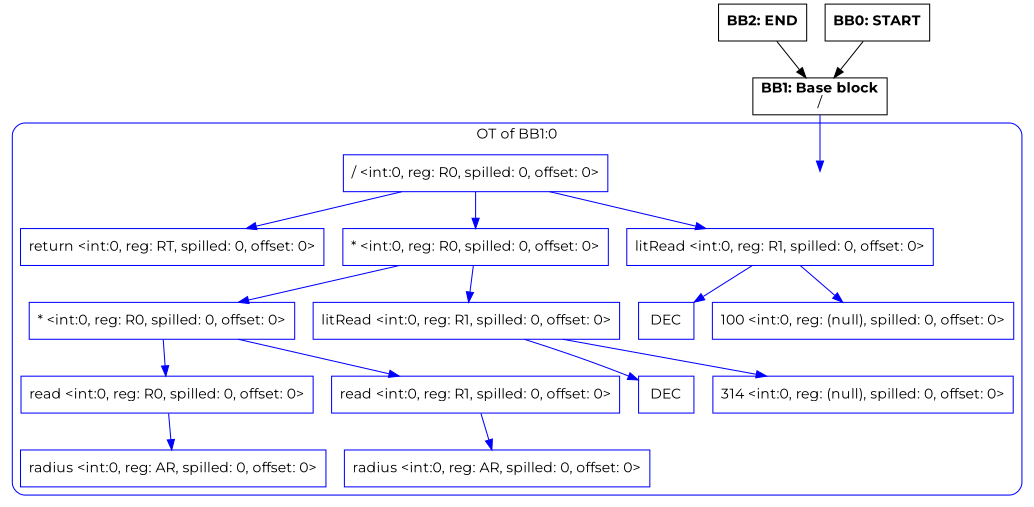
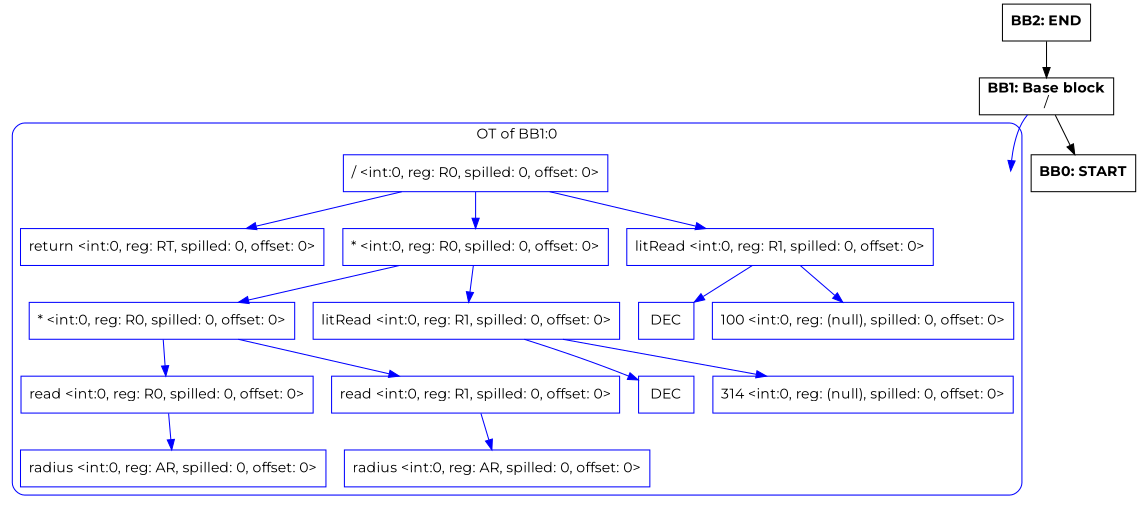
  digraph {
    compound=true
    fontname=Montserrat
    splines=true
    node [fontname=Montserrat shape=rectangle color=blue]
    edge [color=blue fontname=Montserrat]
    entry0 [shape=point style=invis color=""]
    n2 [label="return <int:0, reg: RT, spilled: 0, offset: 0>"]
    n3 [label="/ <int:0, reg: R0, spilled: 0, offset: 0>"]
    n4 [label="* <int:0, reg: R0, spilled: 0, offset: 0>"]
    n5 [label="litRead <int:0, reg: R1, spilled: 0, offset: 0>"]
    n6 [label="* <int:0, reg: R0, spilled: 0, offset: 0>"]
    n7 [label="litRead <int:0, reg: R1, spilled: 0, offset: 0>"]
    n8 [label="read <int:0, reg: R0, spilled: 0, offset: 0>"]
    n9 [label="read <int:0, reg: R1, spilled: 0, offset: 0>"]
    n10 [label="radius <int:0, reg: AR, spilled: 0, offset: 0>"]
    n11 [label="radius <int:0, reg: AR, spilled: 0, offset: 0>"]
    n12 [label=DEC]
    n13 [label="314 <int:0, reg: (null), spilled: 0, offset: 0>"]
    n14 [label=DEC]
    n15 [label="100 <int:0, reg: (null), spilled: 0, offset: 0>"]
    n16 [label=<<B>BB2: END</B><BR ALIGN="CENTER"/>> color=""]
    n17 [label=<<B>BB1: Base block</B><BR ALIGN="CENTER"/>/<BR ALIGN="CENTER"/>> color=""]
    n18 [label=<<B>BB0: START</B><BR ALIGN="CENTER"/>> color=""]
    subgraph cluster_1 {
      color=blue
      label="OT of BB1:0"
      style=rounded
      entry0
      n2
      n3
      n4
      n5
      n6
      n7
      n8
      n9
      n10
      n11
      n12
      n13
      n14
      n15
    }
    n3 -> n2
    n3 -> n4
    n3 -> n5
    n4 -> n6
    n4 -> n7
    n5 -> n14
    n5 -> n15
    n6 -> n8
    n6 -> n9
    n7 -> n12
    n7 -> n13
    n8 -> n10
    n9 -> n11
    n16 -> n17 [color=""]
    n17 -> entry0
-   n18 -> n17 [color=""]
+   n17 -> n18 [color=""]
  }
